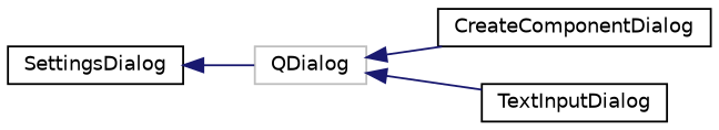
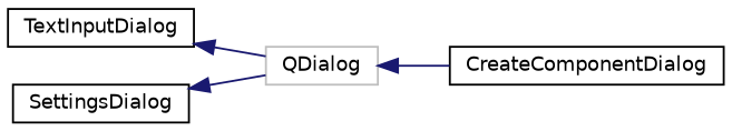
  digraph {
    rankdir=LR
    node [color=black fillcolor=white fontname=Helvetica fontsize=10 shape=record style=filled]
    edge [color=midnightblue dir=back fontname=Helvetica fontsize=10 labelfontname=Helvetica labelfontsize=10 style=solid]
    n1 [color=grey75 height=0.2 label=QDialog width=0.4]
    n2 [height=0.2 label=CreateComponentDialog width=0.4]
    n3 [height=0.2 label=TextInputDialog width=0.4]
    n4 [height=0.2 label=SettingsDialog width=0.4]
    n1 -> n2
-   n1 -> n3
+   n3 -> n1
    n4 -> n1
  }
